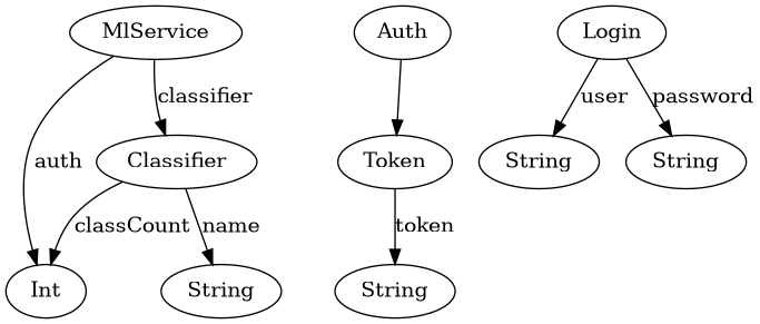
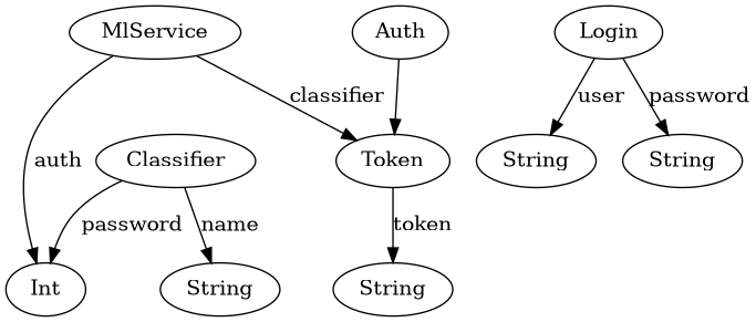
  digraph {
    n1 [label=MlService]
    n2 [label=Classifier]
    n3 [label=Int]
    n4 [label=String]
    n5 [label=Auth]
    n6 [label=Token]
    n7 [label=Login]
    n8 [label=String]
    n9 [label=String]
    n10 [label=String]
-   n1 -> n2 [label=classifier]
+   n1 -> n6 [label=classifier]
    n1 -> n3 [label=auth]
-   n2 -> n3 [label=classCount]
+   n2 -> n3 [label=password]
    n2 -> n4 [label=name]
    n5 -> n6
    n6 -> n10 [label=token]
    n7 -> n8 [label=user]
    n7 -> n9 [label=password]
  }
